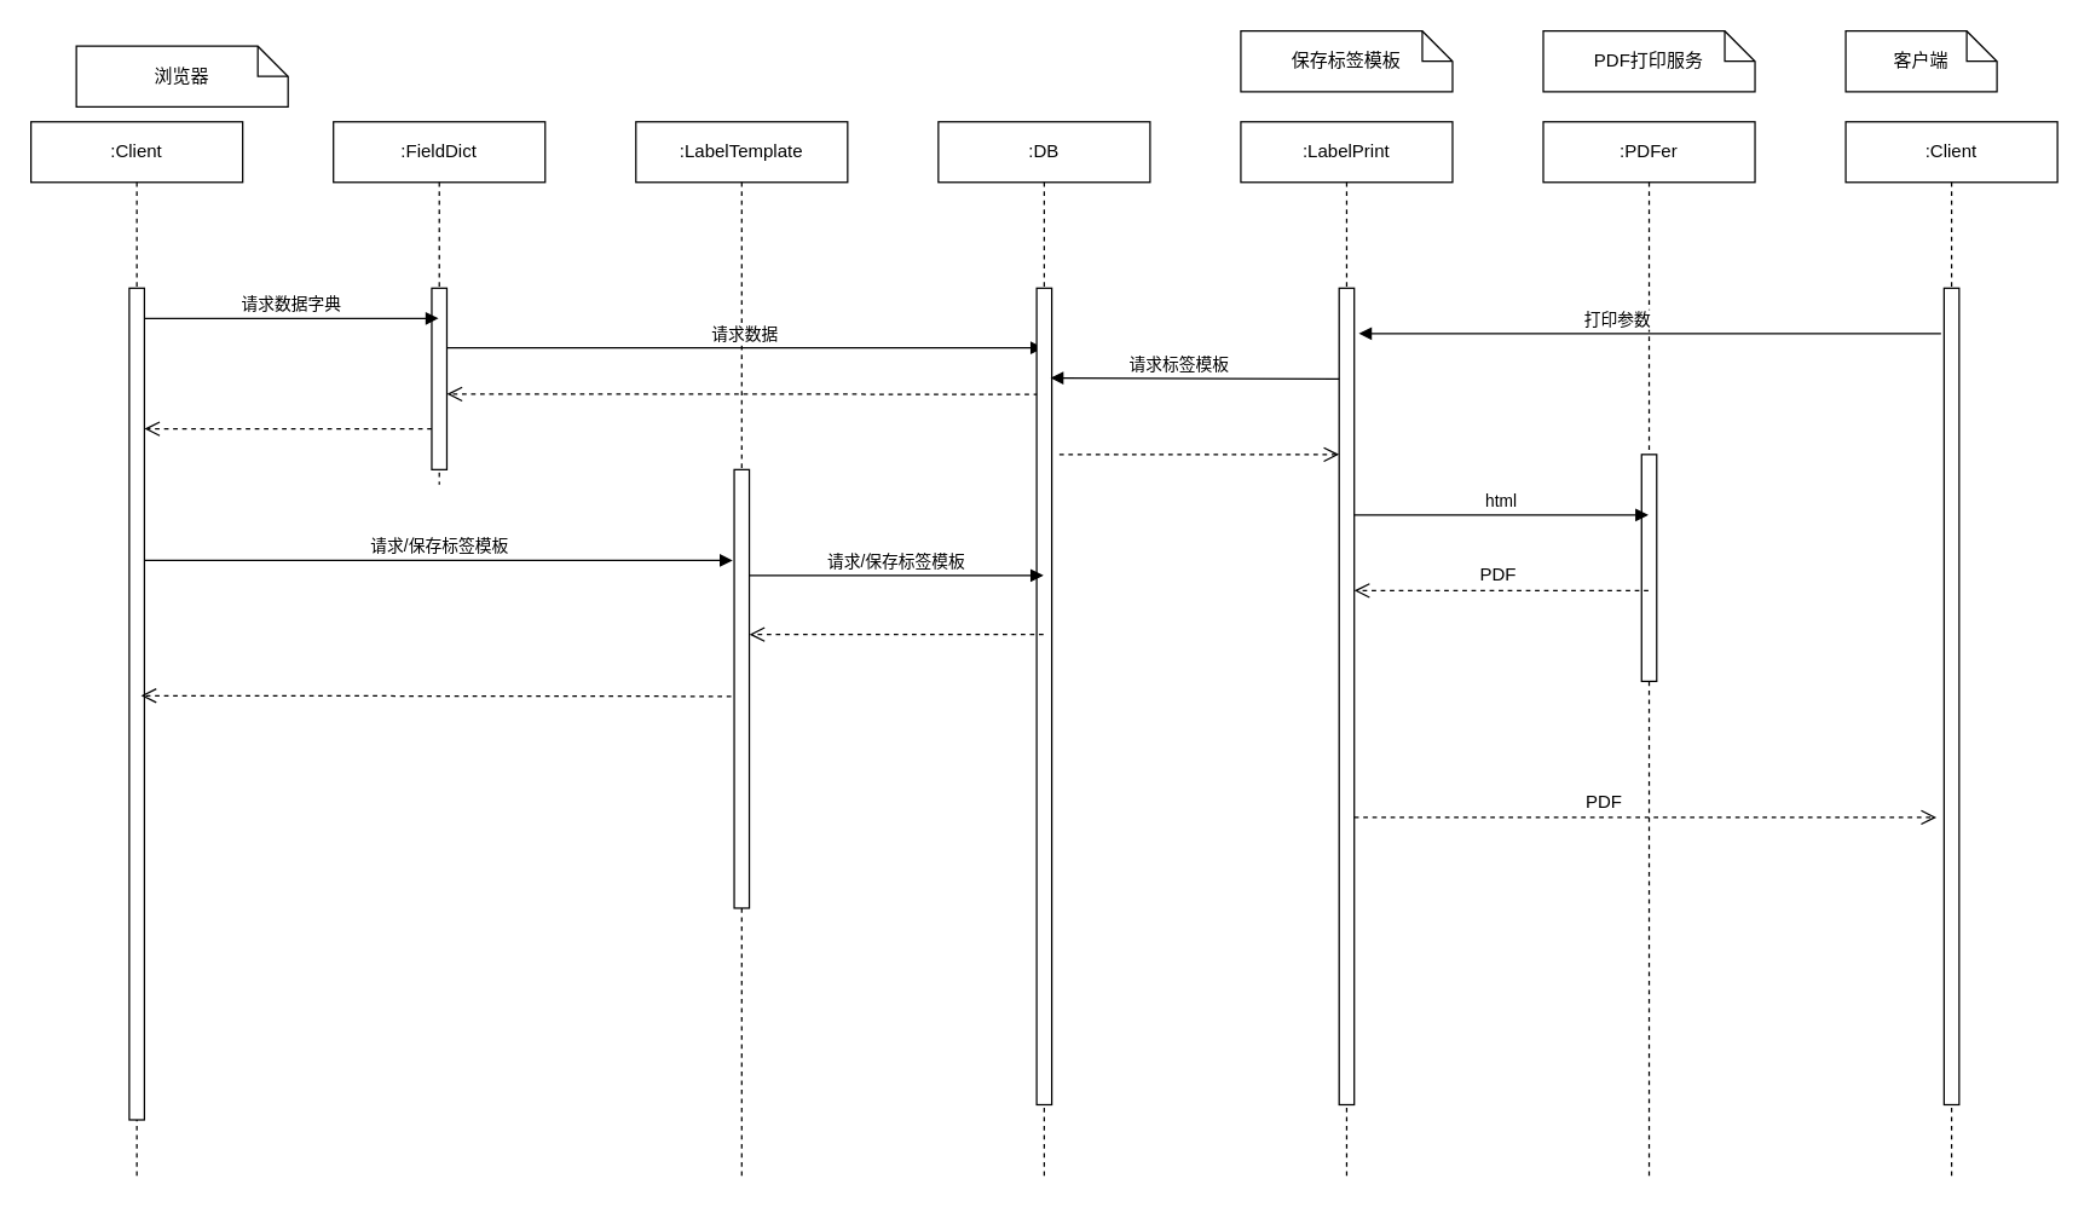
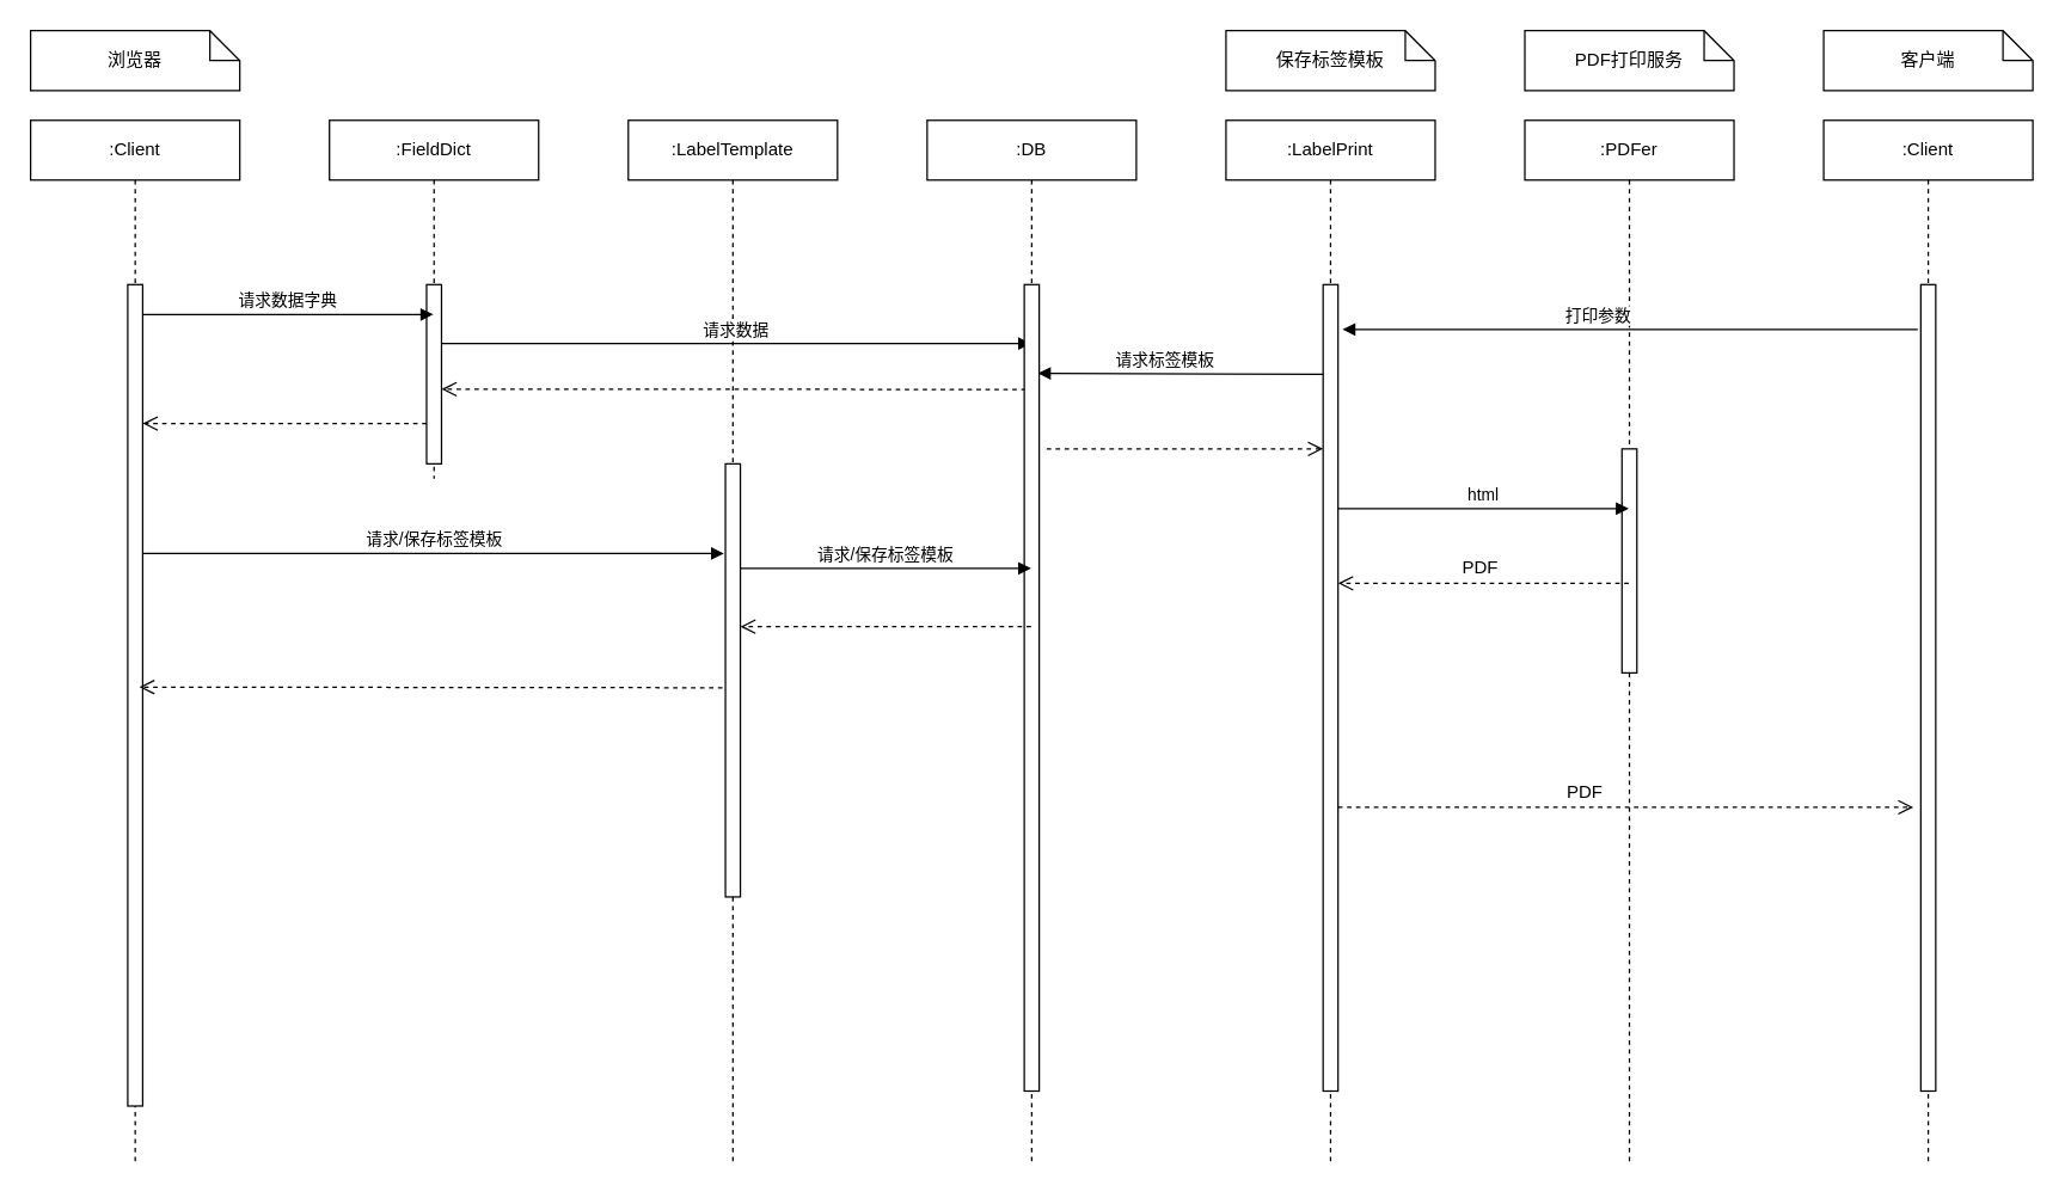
  <mxCell id="0" />
  <mxCell id="1" parent="0" />
- <mxCell id="2" value="浏览器" style="shape=note;size=20;whiteSpace=wrap;html=1;" vertex="1" parent="1"><mxGeometry x="50" y="30" width="140" height="40" as="geometry" /></mxCell>
+ <mxCell id="2" value="浏览器" style="shape=note;size=20;whiteSpace=wrap;html=1;" vertex="1" parent="1"><mxGeometry x="20" y="20" width="140" height="40" as="geometry" /></mxCell>
  <mxCell id="3" value=":Client" style="shape=umlLifeline;perimeter=lifelinePerimeter;whiteSpace=wrap;html=1;container=1;collapsible=0;recursiveResize=0;outlineConnect=0;" vertex="1" parent="1"><mxGeometry x="20" y="80" width="140" height="700" as="geometry" /></mxCell>
  <mxCell id="4" value="请求/保存标签模板" style="html=1;verticalAlign=bottom;endArrow=block;entryX=-0.1;entryY=0.207;entryDx=0;entryDy=0;entryPerimeter=0;" edge="1" parent="3" target="11"><mxGeometry width="80" relative="1" as="geometry"><mxPoint x="75" y="290" as="sourcePoint" /><mxPoint x="470" y="290" as="targetPoint" /></mxGeometry></mxCell>
  <mxCell id="5" value="" style="html=1;points=[];perimeter=orthogonalPerimeter;" vertex="1" parent="1"><mxGeometry x="85" y="190" width="10" height="550" as="geometry" /></mxCell>
  <mxCell id="6" value=":FieldDict" style="shape=umlLifeline;perimeter=lifelinePerimeter;whiteSpace=wrap;html=1;container=1;collapsible=0;recursiveResize=0;outlineConnect=0;" vertex="1" parent="1"><mxGeometry x="220" y="80" width="140" height="240" as="geometry" /></mxCell>
  <mxCell id="7" value="" style="html=1;points=[];perimeter=orthogonalPerimeter;" vertex="1" parent="1"><mxGeometry x="285" y="190" width="10" height="120" as="geometry" /></mxCell>
  <mxCell id="8" value="请求数据字典" style="html=1;verticalAlign=bottom;endArrow=block;" edge="1" parent="1" target="6"><mxGeometry width="80" relative="1" as="geometry"><mxPoint x="95" y="210" as="sourcePoint" /><mxPoint x="175" y="210" as="targetPoint" /></mxGeometry></mxCell>
  <mxCell id="9" value="" style="html=1;verticalAlign=bottom;endArrow=open;dashed=1;endSize=8;exitX=0;exitY=0.417;exitDx=0;exitDy=0;exitPerimeter=0;" edge="1" parent="1"><mxGeometry relative="1" as="geometry"><mxPoint x="285" y="283.04" as="sourcePoint" /><mxPoint x="95" y="283" as="targetPoint" /></mxGeometry></mxCell>
  <mxCell id="10" value=":LabelTemplate" style="shape=umlLifeline;perimeter=lifelinePerimeter;whiteSpace=wrap;html=1;container=1;collapsible=0;recursiveResize=0;outlineConnect=0;" vertex="1" parent="1"><mxGeometry x="420" y="80" width="140" height="700" as="geometry" /></mxCell>
  <mxCell id="11" value="" style="html=1;points=[];perimeter=orthogonalPerimeter;" vertex="1" parent="1"><mxGeometry x="485" y="310" width="10" height="290" as="geometry" /></mxCell>
  <mxCell id="12" value="请求数据" style="html=1;verticalAlign=bottom;endArrow=block;" edge="1" parent="1" target="14"><mxGeometry width="80" relative="1" as="geometry"><mxPoint x="295" y="229.5" as="sourcePoint" /><mxPoint x="489.5" y="229.5" as="targetPoint" /></mxGeometry></mxCell>
  <mxCell id="13" value="" style="html=1;verticalAlign=bottom;endArrow=open;dashed=1;endSize=8;exitX=0.1;exitY=0.13;exitDx=0;exitDy=0;exitPerimeter=0;" edge="1" parent="1" source="15"><mxGeometry relative="1" as="geometry"><mxPoint x="880" y="260" as="sourcePoint" /><mxPoint x="295" y="260" as="targetPoint" /></mxGeometry></mxCell>
  <mxCell id="14" value=":DB" style="shape=umlLifeline;perimeter=lifelinePerimeter;whiteSpace=wrap;html=1;container=1;collapsible=0;recursiveResize=0;outlineConnect=0;" vertex="1" parent="1"><mxGeometry x="620" y="80" width="140" height="700" as="geometry" /></mxCell>
  <mxCell id="15" value="" style="html=1;points=[];perimeter=orthogonalPerimeter;" vertex="1" parent="1"><mxGeometry x="685" y="190" width="10" height="540" as="geometry" /></mxCell>
  <mxCell id="16" value="请求/保存标签模板" style="html=1;verticalAlign=bottom;endArrow=block;" edge="1" parent="1" target="14"><mxGeometry width="80" relative="1" as="geometry"><mxPoint x="495" y="380" as="sourcePoint" /><mxPoint x="575" y="380" as="targetPoint" /></mxGeometry></mxCell>
  <mxCell id="17" value="" style="html=1;verticalAlign=bottom;endArrow=open;dashed=1;endSize=8;entryX=1;entryY=0.376;entryDx=0;entryDy=0;entryPerimeter=0;" edge="1" parent="1" source="14" target="11"><mxGeometry relative="1" as="geometry"><mxPoint x="510" y="420" as="sourcePoint" /><mxPoint x="500" y="420" as="targetPoint" /></mxGeometry></mxCell>
  <mxCell id="18" value="" style="html=1;verticalAlign=bottom;endArrow=open;dashed=1;endSize=8;entryX=1;entryY=0.376;entryDx=0;entryDy=0;entryPerimeter=0;exitX=-0.2;exitY=0.517;exitDx=0;exitDy=0;exitPerimeter=0;" edge="1" parent="1" source="11"><mxGeometry relative="1" as="geometry"><mxPoint x="480" y="460" as="sourcePoint" /><mxPoint x="92.75" y="459.5" as="targetPoint" /></mxGeometry></mxCell>
  <mxCell id="19" value="保存标签模板" style="shape=note;size=20;whiteSpace=wrap;html=1;" vertex="1" parent="1"><mxGeometry x="820" y="20" width="140" height="40" as="geometry" /></mxCell>
  <mxCell id="20" value=":LabelPrint" style="shape=umlLifeline;perimeter=lifelinePerimeter;whiteSpace=wrap;html=1;container=1;collapsible=0;recursiveResize=0;outlineConnect=0;" vertex="1" parent="1"><mxGeometry x="820" y="80" width="140" height="700" as="geometry" /></mxCell>
  <mxCell id="21" value="" style="html=1;points=[];perimeter=orthogonalPerimeter;" vertex="1" parent="1"><mxGeometry x="885" y="190" width="10" height="540" as="geometry" /></mxCell>
  <mxCell id="22" value="PDF打印服务" style="shape=note;size=20;whiteSpace=wrap;html=1;" vertex="1" parent="1"><mxGeometry x="1020" y="20" width="140" height="40" as="geometry" /></mxCell>
  <mxCell id="23" value=":PDFer" style="shape=umlLifeline;perimeter=lifelinePerimeter;whiteSpace=wrap;html=1;container=1;collapsible=0;recursiveResize=0;outlineConnect=0;" vertex="1" parent="1"><mxGeometry x="1020" y="80" width="140" height="700" as="geometry" /></mxCell>
  <mxCell id="24" value="" style="html=1;points=[];perimeter=orthogonalPerimeter;" vertex="1" parent="1"><mxGeometry x="1085" y="300" width="10" height="150" as="geometry" /></mxCell>
- <mxCell id="25" value="客户端" style="shape=note;size=20;whiteSpace=wrap;html=1;" vertex="1" parent="1"><mxGeometry x="1220" y="20" width="100" height="40" as="geometry" /></mxCell>
+ <mxCell id="25" value="客户端" style="shape=note;size=20;whiteSpace=wrap;html=1;" vertex="1" parent="1"><mxGeometry x="1220" y="20" width="140" height="40" as="geometry" /></mxCell>
  <mxCell id="26" value=":Client" style="shape=umlLifeline;perimeter=lifelinePerimeter;whiteSpace=wrap;html=1;container=1;collapsible=0;recursiveResize=0;outlineConnect=0;" vertex="1" parent="1"><mxGeometry x="1220" y="80" width="140" height="700" as="geometry" /></mxCell>
  <mxCell id="27" value="" style="html=1;points=[];perimeter=orthogonalPerimeter;" vertex="1" parent="1"><mxGeometry x="1285" y="190" width="10" height="540" as="geometry" /></mxCell>
  <mxCell id="28" value="请求标签模板" style="html=1;verticalAlign=bottom;endArrow=block;entryX=0.914;entryY=0.11;entryDx=0;entryDy=0;entryPerimeter=0;" edge="1" parent="1" target="15"><mxGeometry x="0.111" width="80" relative="1" as="geometry"><mxPoint x="885" y="250" as="sourcePoint" /><mxPoint x="700" y="250" as="targetPoint" /><Array as="points" /><mxPoint as="offset" /></mxGeometry></mxCell>
  <mxCell id="29" value="" style="html=1;verticalAlign=bottom;endArrow=open;dashed=1;endSize=8;" edge="1" parent="1"><mxGeometry relative="1" as="geometry"><mxPoint x="700" y="300" as="sourcePoint" /><mxPoint x="885" y="300" as="targetPoint" /><Array as="points"><mxPoint x="790" y="300" /></Array></mxGeometry></mxCell>
  <mxCell id="30" value="html" style="html=1;verticalAlign=bottom;endArrow=block;" edge="1" parent="1"><mxGeometry width="80" relative="1" as="geometry"><mxPoint x="895" y="340" as="sourcePoint" /><mxPoint x="1089.5" y="340" as="targetPoint" /></mxGeometry></mxCell>
  <mxCell id="31" value="" style="html=1;verticalAlign=bottom;endArrow=open;dashed=1;endSize=8;entryX=1;entryY=0.376;entryDx=0;entryDy=0;entryPerimeter=0;" edge="1" parent="1"><mxGeometry relative="1" as="geometry"><mxPoint x="1089.5" y="390" as="sourcePoint" /><mxPoint x="895" y="390" as="targetPoint" /></mxGeometry></mxCell>
  <mxCell id="32" value="PDF" style="text;html=1;align=center;verticalAlign=middle;resizable=0;points=[];autosize=1;strokeColor=none;fillColor=none;" vertex="1" parent="1"><mxGeometry x="970" y="370" width="40" height="20" as="geometry" /></mxCell>
  <mxCell id="33" value="打印参数" style="html=1;verticalAlign=bottom;endArrow=block;entryX=0.914;entryY=0.11;entryDx=0;entryDy=0;entryPerimeter=0;" edge="1" parent="1"><mxGeometry x="0.111" width="80" relative="1" as="geometry"><mxPoint x="1283" y="220" as="sourcePoint" /><mxPoint x="898" y="220" as="targetPoint" /><Array as="points" /><mxPoint as="offset" /></mxGeometry></mxCell>
  <mxCell id="34" value="" style="html=1;verticalAlign=bottom;endArrow=open;dashed=1;endSize=8;" edge="1" parent="1"><mxGeometry relative="1" as="geometry"><mxPoint x="895" y="540" as="sourcePoint" /><mxPoint x="1280" y="540" as="targetPoint" /><Array as="points"><mxPoint x="985" y="540" /></Array></mxGeometry></mxCell>
  <mxCell id="35" value="PDF" style="text;html=1;align=center;verticalAlign=middle;resizable=0;points=[];autosize=1;strokeColor=none;fillColor=none;" vertex="1" parent="1"><mxGeometry x="1040" y="520" width="40" height="20" as="geometry" /></mxCell>
